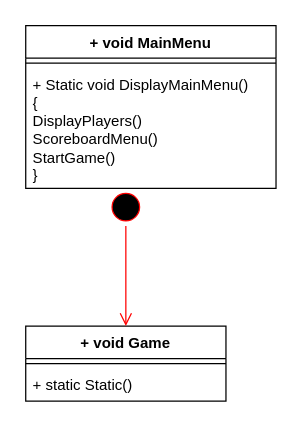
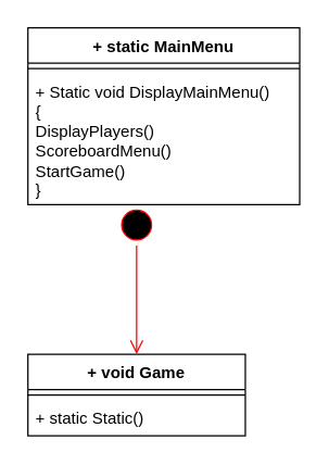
  <mxCell id="0" />
  <mxCell id="1" parent="0" />
- <mxCell id="2" value="+ void MainMenu" style="swimlane;fontStyle=1;align=center;verticalAlign=top;childLayout=stackLayout;horizontal=1;startSize=26;horizontalStack=0;resizeParent=1;resizeParentMax=0;resizeLast=0;collapsible=1;marginBottom=0;whiteSpace=wrap;html=1;" vertex="1" parent="1"><mxGeometry x="20" y="20" width="200" height="130" as="geometry" /></mxCell>
+ <mxCell id="2" value="+ static MainMenu" style="swimlane;fontStyle=1;align=center;verticalAlign=top;childLayout=stackLayout;horizontal=1;startSize=26;horizontalStack=0;resizeParent=1;resizeParentMax=0;resizeLast=0;collapsible=1;marginBottom=0;whiteSpace=wrap;html=1;" vertex="1" parent="1"><mxGeometry x="20" y="20" width="200" height="130" as="geometry" /></mxCell>
  <mxCell id="3" value="" style="line;strokeWidth=1;fillColor=none;align=left;verticalAlign=middle;spacingTop=-1;spacingLeft=3;spacingRight=3;rotatable=0;labelPosition=right;points=[];portConstraint=eastwest;strokeColor=inherit;" vertex="1" parent="2"><mxGeometry y="26" width="200" height="8" as="geometry" /></mxCell>
  <mxCell id="4" value="+ Static void DisplayMainMenu()&lt;br&gt;{&lt;br&gt;DisplayPlayers()&lt;br&gt;ScoreboardMenu()&lt;br&gt;StartGame()&lt;br&gt;}" style="text;strokeColor=none;fillColor=none;align=left;verticalAlign=top;spacingLeft=4;spacingRight=4;overflow=hidden;rotatable=0;points=[[0,0.5],[1,0.5]];portConstraint=eastwest;whiteSpace=wrap;html=1;" vertex="1" parent="2"><mxGeometry y="34" width="200" height="96" as="geometry" /></mxCell>
  <mxCell id="5" value="+ void Game" style="swimlane;fontStyle=1;align=center;verticalAlign=top;childLayout=stackLayout;horizontal=1;startSize=26;horizontalStack=0;resizeParent=1;resizeParentMax=0;resizeLast=0;collapsible=1;marginBottom=0;whiteSpace=wrap;html=1;" vertex="1" parent="1"><mxGeometry x="20" y="260" width="160" height="60" as="geometry" /></mxCell>
  <mxCell id="6" value="" style="line;strokeWidth=1;fillColor=none;align=left;verticalAlign=middle;spacingTop=-1;spacingLeft=3;spacingRight=3;rotatable=0;labelPosition=right;points=[];portConstraint=eastwest;strokeColor=inherit;" vertex="1" parent="5"><mxGeometry y="26" width="160" height="8" as="geometry" /></mxCell>
  <mxCell id="7" value="+ static Static()" style="text;strokeColor=none;fillColor=none;align=left;verticalAlign=top;spacingLeft=4;spacingRight=4;overflow=hidden;rotatable=0;points=[[0,0.5],[1,0.5]];portConstraint=eastwest;whiteSpace=wrap;html=1;" vertex="1" parent="5"><mxGeometry y="34" width="160" height="26" as="geometry" /></mxCell>
  <mxCell id="8" value="" style="ellipse;html=1;shape=startState;fillColor=#000000;strokeColor=#ff0000;" vertex="1" parent="1"><mxGeometry x="85" y="150" width="30" height="30" as="geometry" /></mxCell>
  <mxCell id="9" value="" style="edgeStyle=orthogonalEdgeStyle;html=1;verticalAlign=bottom;endArrow=open;endSize=8;strokeColor=#ff0000;rounded=0;entryX=0.5;entryY=0;entryDx=0;entryDy=0;" edge="1" source="8" parent="1" target="5"><mxGeometry relative="1" as="geometry"><mxPoint x="100" y="240" as="targetPoint" /></mxGeometry></mxCell>
